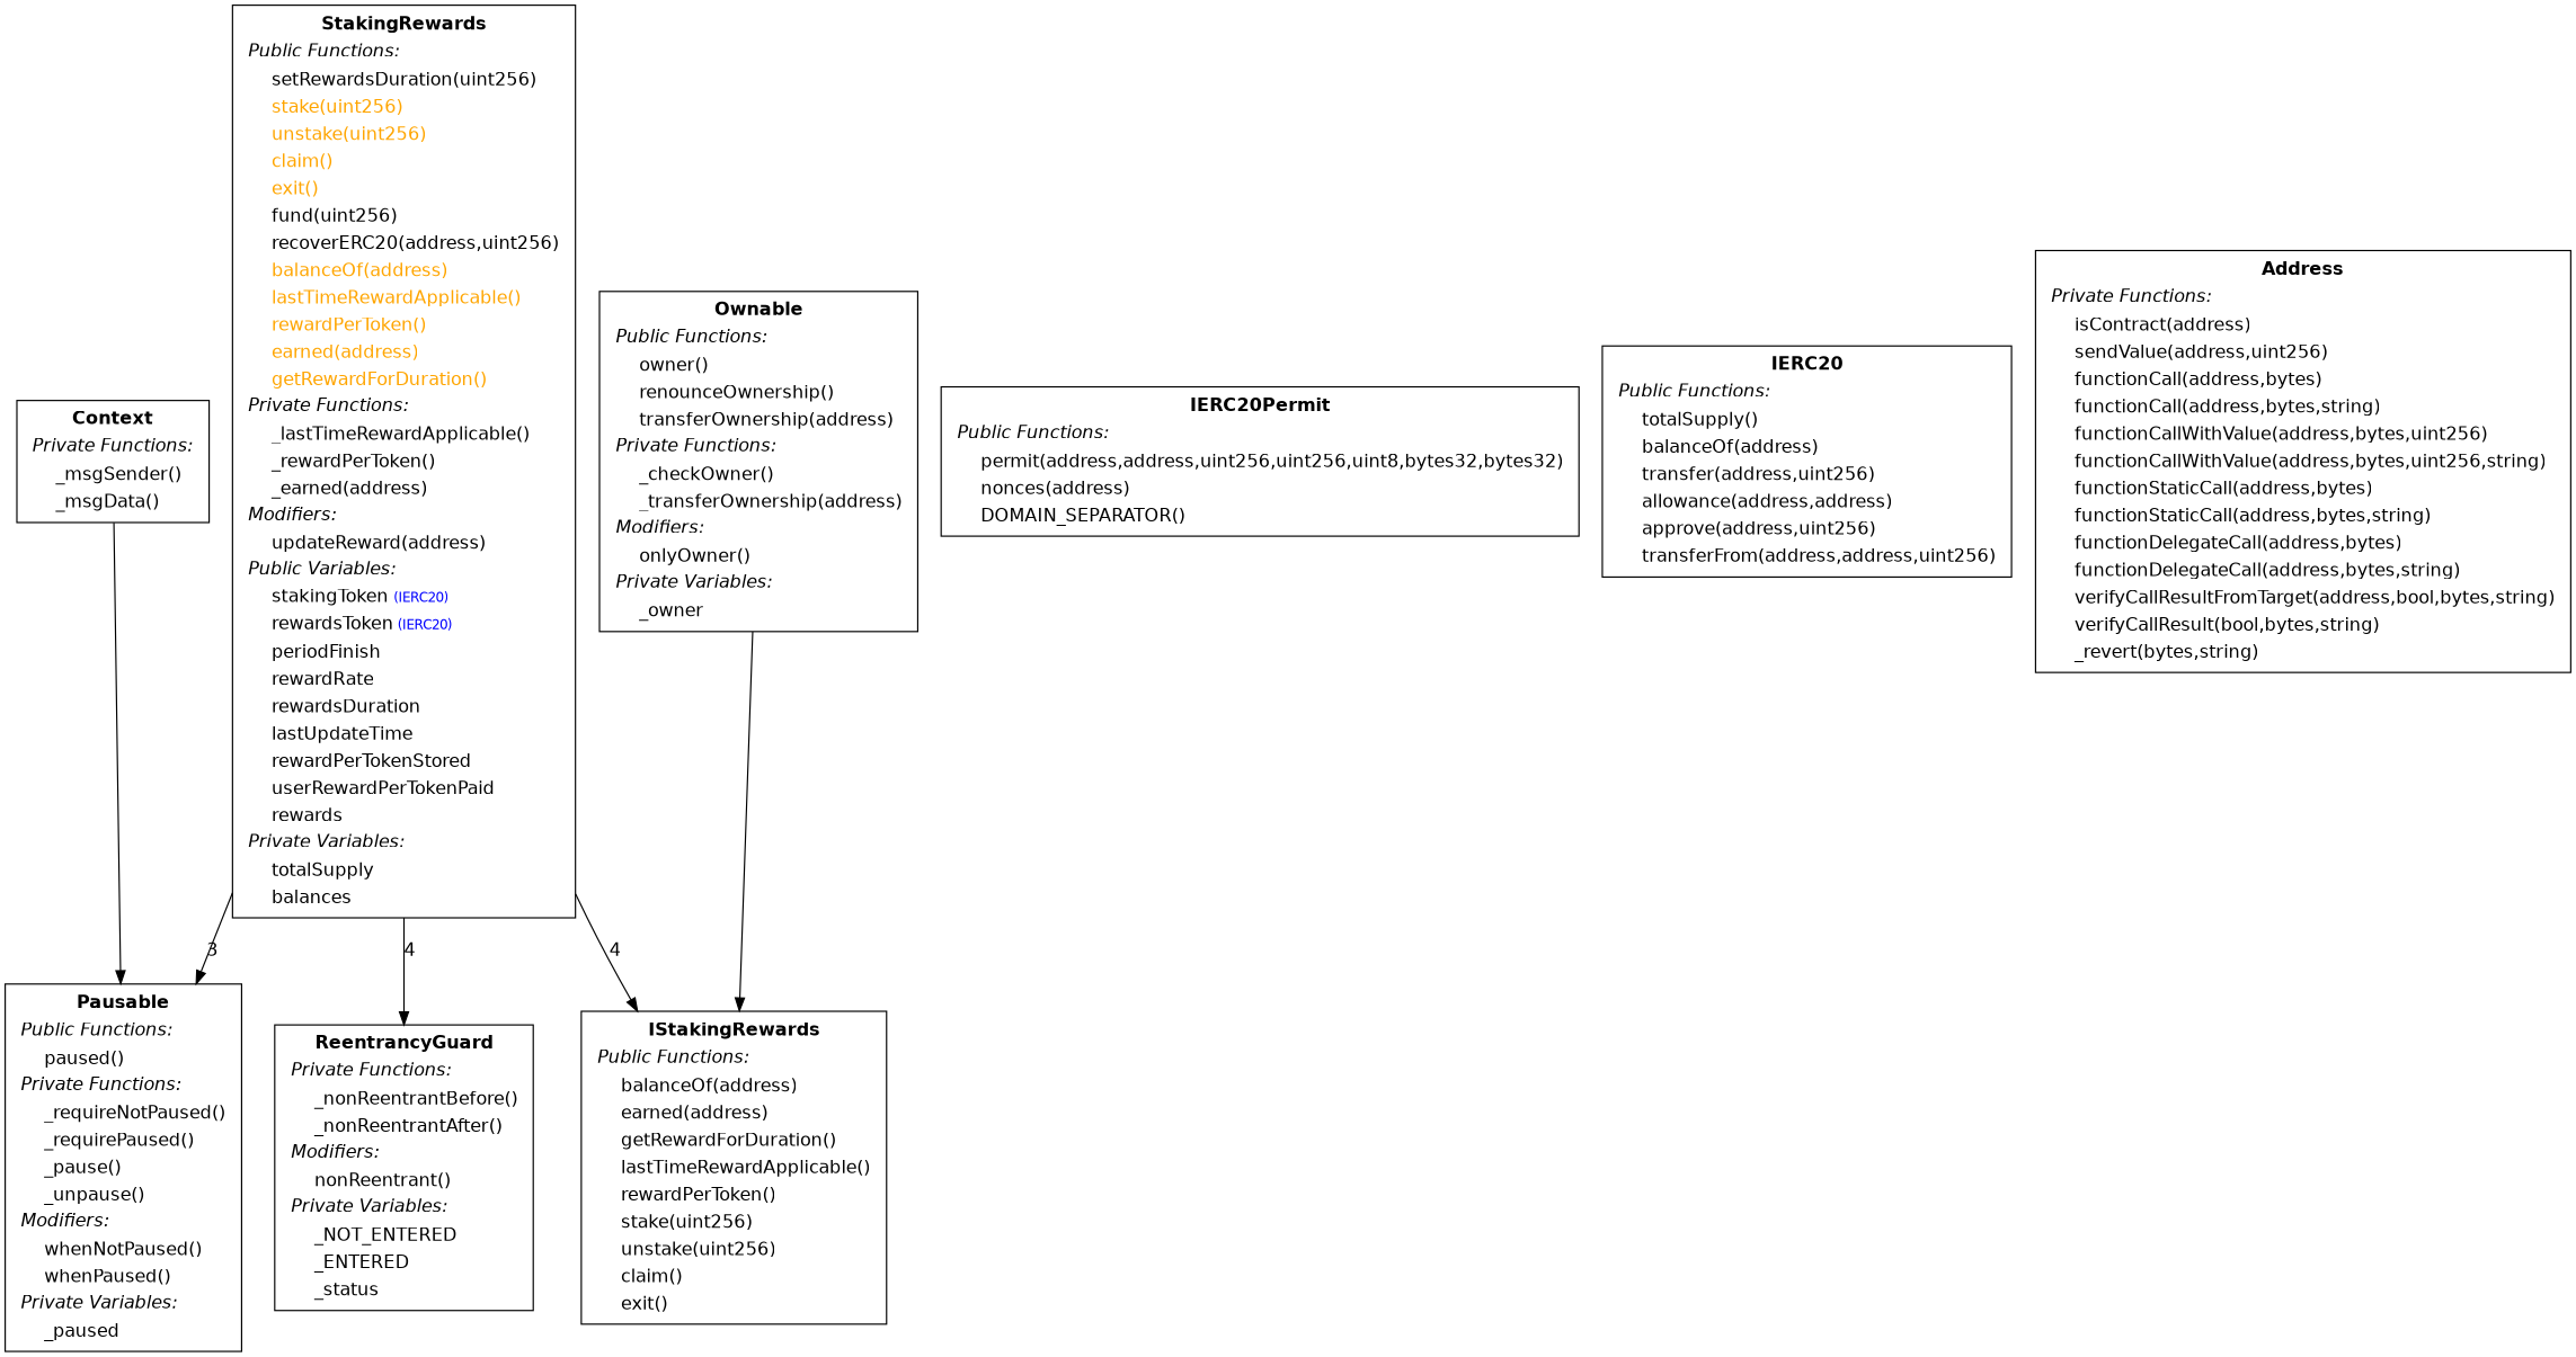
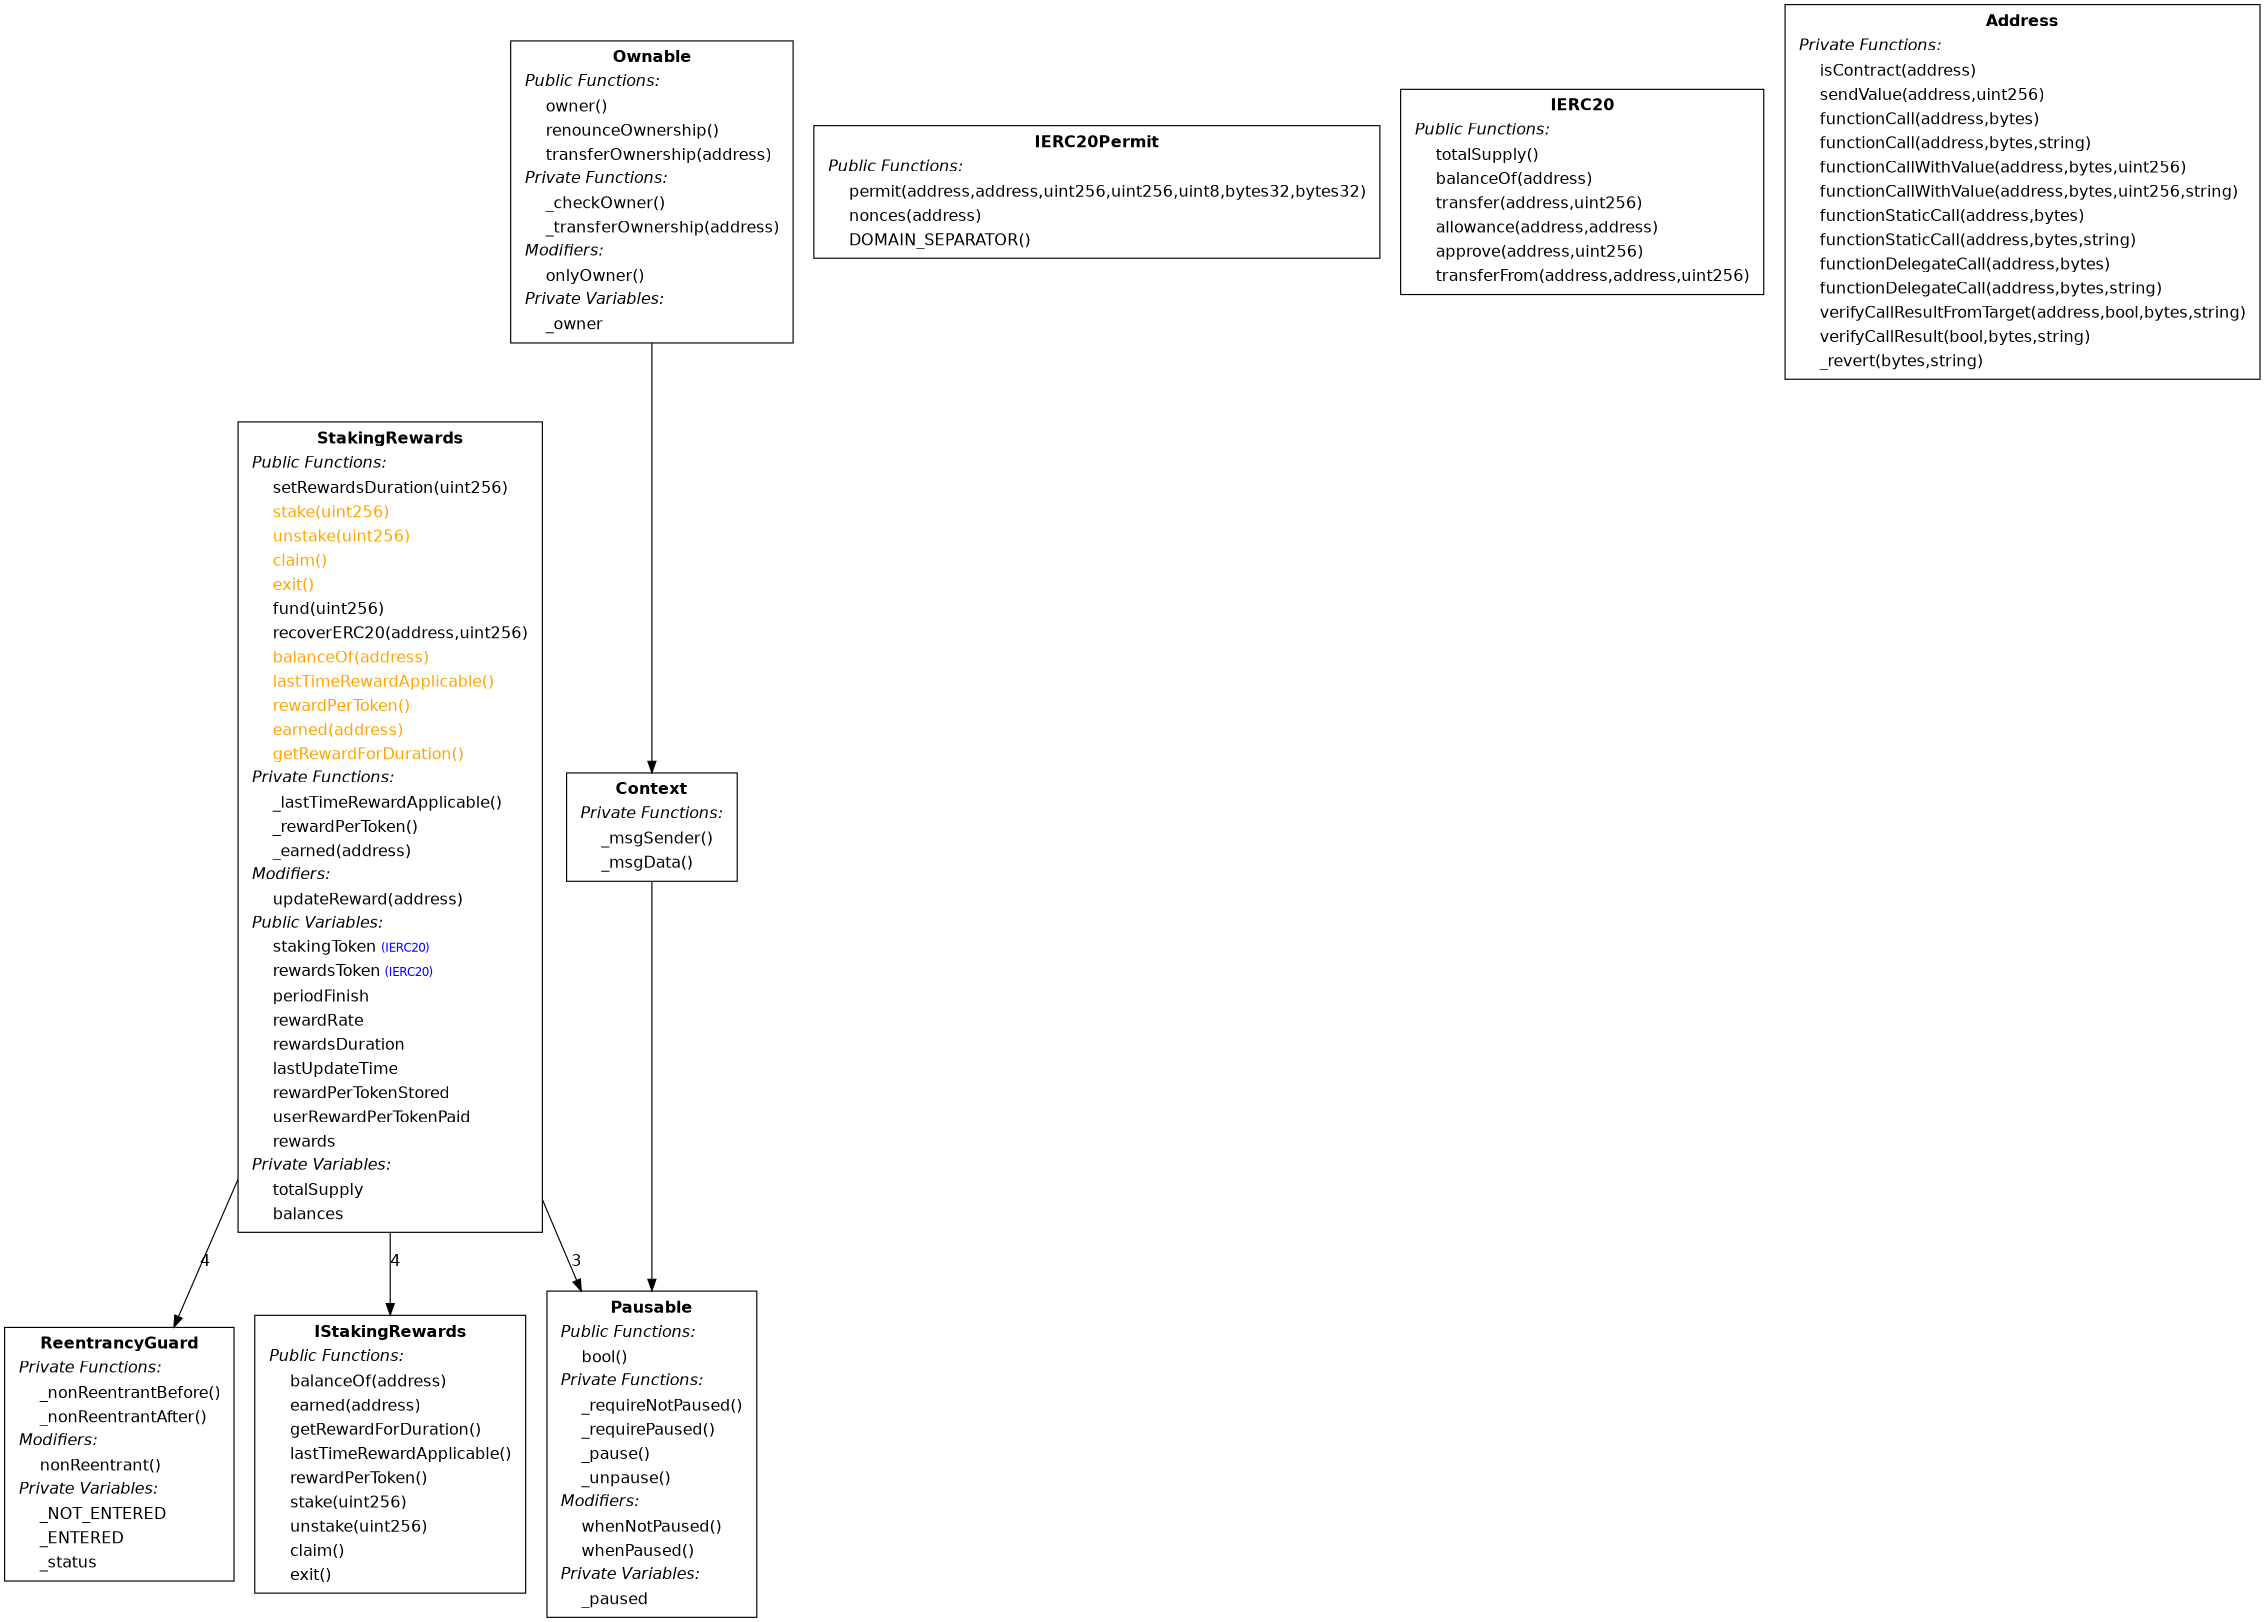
  digraph {
    fontname="DejaVu Sans"
    node [fontname="DejaVu Sans" shape=box]
    edge [fontname="DejaVu Sans"]
    n1 [label=< <TABLE border="0"><TR><TD align="center"><B>Context</B></TD></TR><TR><TD align="left"><I>Private Functions:</I></TD></TR><TR><TD align="left">    _msgSender()</TD></TR><TR><TD align="left">    _msgData()</TD></TR></TABLE> >]
-   n2 [label=< <TABLE border="0"><TR><TD align="center"><B>Pausable</B></TD></TR><TR><TD align="left"><I>Public Functions:</I></TD></TR><TR><TD align="left">    paused()</TD></TR><TR><TD align="left"><I>Private Functions:</I></TD></TR><TR><TD align="left">    _requireNotPaused()</TD></TR><TR><TD align="left">    _requirePaused()</TD></TR><TR><TD align="left">    _pause()</TD></TR><TR><TD align="left">    _unpause()</TD></TR><TR><TD align="left"><I>Modifiers:</I></TD></TR><TR><TD align="left">    whenNotPaused()</TD></TR><TR><TD align="left">    whenPaused()</TD></TR><TR><TD align="left"><I>Private Variables:</I></TD></TR><TR><TD align="left">    _paused</TD></TR></TABLE> >]
+   n2 [label=< <TABLE border="0"><TR><TD align="center"><B>Pausable</B></TD></TR><TR><TD align="left"><I>Public Functions:</I></TD></TR><TR><TD align="left">    bool()</TD></TR><TR><TD align="left"><I>Private Functions:</I></TD></TR><TR><TD align="left">    _requireNotPaused()</TD></TR><TR><TD align="left">    _requirePaused()</TD></TR><TR><TD align="left">    _pause()</TD></TR><TR><TD align="left">    _unpause()</TD></TR><TR><TD align="left"><I>Modifiers:</I></TD></TR><TR><TD align="left">    whenNotPaused()</TD></TR><TR><TD align="left">    whenPaused()</TD></TR><TR><TD align="left"><I>Private Variables:</I></TD></TR><TR><TD align="left">    _paused</TD></TR></TABLE> >]
    n3 [label=< <TABLE border="0"><TR><TD align="center"><B>Ownable</B></TD></TR><TR><TD align="left"><I>Public Functions:</I></TD></TR><TR><TD align="left">    owner()</TD></TR><TR><TD align="left">    renounceOwnership()</TD></TR><TR><TD align="left">    transferOwnership(address)</TD></TR><TR><TD align="left"><I>Private Functions:</I></TD></TR><TR><TD align="left">    _checkOwner()</TD></TR><TR><TD align="left">    _transferOwnership(address)</TD></TR><TR><TD align="left"><I>Modifiers:</I></TD></TR><TR><TD align="left">    onlyOwner()</TD></TR><TR><TD align="left"><I>Private Variables:</I></TD></TR><TR><TD align="left">    _owner</TD></TR></TABLE> >]
    n4 [label=< <TABLE border="0"><TR><TD align="center"><B>IERC20Permit</B></TD></TR><TR><TD align="left"><I>Public Functions:</I></TD></TR><TR><TD align="left">    permit(address,address,uint256,uint256,uint8,bytes32,bytes32)</TD></TR><TR><TD align="left">    nonces(address)</TD></TR><TR><TD align="left">    DOMAIN_SEPARATOR()</TD></TR></TABLE> >]
    n5 [label=< <TABLE border="0"><TR><TD align="center"><B>IERC20</B></TD></TR><TR><TD align="left"><I>Public Functions:</I></TD></TR><TR><TD align="left">    totalSupply()</TD></TR><TR><TD align="left">    balanceOf(address)</TD></TR><TR><TD align="left">    transfer(address,uint256)</TD></TR><TR><TD align="left">    allowance(address,address)</TD></TR><TR><TD align="left">    approve(address,uint256)</TD></TR><TR><TD align="left">    transferFrom(address,address,uint256)</TD></TR></TABLE> >]
    n6 [label=< <TABLE border="0"><TR><TD align="center"><B>Address</B></TD></TR><TR><TD align="left"><I>Private Functions:</I></TD></TR><TR><TD align="left">    isContract(address)</TD></TR><TR><TD align="left">    sendValue(address,uint256)</TD></TR><TR><TD align="left">    functionCall(address,bytes)</TD></TR><TR><TD align="left">    functionCall(address,bytes,string)</TD></TR><TR><TD align="left">    functionCallWithValue(address,bytes,uint256)</TD></TR><TR><TD align="left">    functionCallWithValue(address,bytes,uint256,string)</TD></TR><TR><TD align="left">    functionStaticCall(address,bytes)</TD></TR><TR><TD align="left">    functionStaticCall(address,bytes,string)</TD></TR><TR><TD align="left">    functionDelegateCall(address,bytes)</TD></TR><TR><TD align="left">    functionDelegateCall(address,bytes,string)</TD></TR><TR><TD align="left">    verifyCallResultFromTarget(address,bool,bytes,string)</TD></TR><TR><TD align="left">    verifyCallResult(bool,bytes,string)</TD></TR><TR><TD align="left">    _revert(bytes,string)</TD></TR></TABLE> >]
    n7 [label=< <TABLE border="0"><TR><TD align="center"><B>ReentrancyGuard</B></TD></TR><TR><TD align="left"><I>Private Functions:</I></TD></TR><TR><TD align="left">    _nonReentrantBefore()</TD></TR><TR><TD align="left">    _nonReentrantAfter()</TD></TR><TR><TD align="left"><I>Modifiers:</I></TD></TR><TR><TD align="left">    nonReentrant()</TD></TR><TR><TD align="left"><I>Private Variables:</I></TD></TR><TR><TD align="left">    _NOT_ENTERED</TD></TR><TR><TD align="left">    _ENTERED</TD></TR><TR><TD align="left">    _status</TD></TR></TABLE> >]
    n8 [label=< <TABLE border="0"><TR><TD align="center"><B>IStakingRewards</B></TD></TR><TR><TD align="left"><I>Public Functions:</I></TD></TR><TR><TD align="left">    balanceOf(address)</TD></TR><TR><TD align="left">    earned(address)</TD></TR><TR><TD align="left">    getRewardForDuration()</TD></TR><TR><TD align="left">    lastTimeRewardApplicable()</TD></TR><TR><TD align="left">    rewardPerToken()</TD></TR><TR><TD align="left">    stake(uint256)</TD></TR><TR><TD align="left">    unstake(uint256)</TD></TR><TR><TD align="left">    claim()</TD></TR><TR><TD align="left">    exit()</TD></TR></TABLE> >]
    n9 [label=< <TABLE border="0"><TR><TD align="center"><B>StakingRewards</B></TD></TR><TR><TD align="left"><I>Public Functions:</I></TD></TR><TR><TD align="left">    setRewardsDuration(uint256)</TD></TR><TR><TD align="left"><font color="#FFA500">    stake(uint256)</font></TD></TR><TR><TD align="left"><font color="#FFA500">    unstake(uint256)</font></TD></TR><TR><TD align="left"><font color="#FFA500">    claim()</font></TD></TR><TR><TD align="left"><font color="#FFA500">    exit()</font></TD></TR><TR><TD align="left">    fund(uint256)</TD></TR><TR><TD align="left">    recoverERC20(address,uint256)</TD></TR><TR><TD align="left"><font color="#FFA500">    balanceOf(address)</font></TD></TR><TR><TD align="left"><font color="#FFA500">    lastTimeRewardApplicable()</font></TD></TR><TR><TD align="left"><font color="#FFA500">    rewardPerToken()</font></TD></TR><TR><TD align="left"><font color="#FFA500">    earned(address)</font></TD></TR><TR><TD align="left"><font color="#FFA500">    getRewardForDuration()</font></TD></TR><TR><TD align="left"><I>Private Functions:</I></TD></TR><TR><TD align="left">    _lastTimeRewardApplicable()</TD></TR><TR><TD align="left">    _rewardPerToken()</TD></TR><TR><TD align="left">    _earned(address)</TD></TR><TR><TD align="left"><I>Modifiers:</I></TD></TR><TR><TD align="left">    updateReward(address)</TD></TR><TR><TD align="left"><I>Public Variables:</I></TD></TR><TR><TD align="left">    stakingToken<font color="blue" POINT-SIZE="10"> (IERC20)</font></TD></TR><TR><TD align="left">    rewardsToken<font color="blue" POINT-SIZE="10"> (IERC20)</font></TD></TR><TR><TD align="left">    periodFinish</TD></TR><TR><TD align="left">    rewardRate</TD></TR><TR><TD align="left">    rewardsDuration</TD></TR><TR><TD align="left">    lastUpdateTime</TD></TR><TR><TD align="left">    rewardPerTokenStored</TD></TR><TR><TD align="left">    userRewardPerTokenPaid</TD></TR><TR><TD align="left">    rewards</TD></TR><TR><TD align="left"><I>Private Variables:</I></TD></TR><TR><TD align="left">    totalSupply</TD></TR><TR><TD align="left">    balances</TD></TR></TABLE> >]
    n1 -> n2
-   n3 -> n8
+   n3 -> n1
    n9 -> n2 [label=3]
    n9 -> n7 [label=4]
    n9 -> n8 [label=4]
  }
